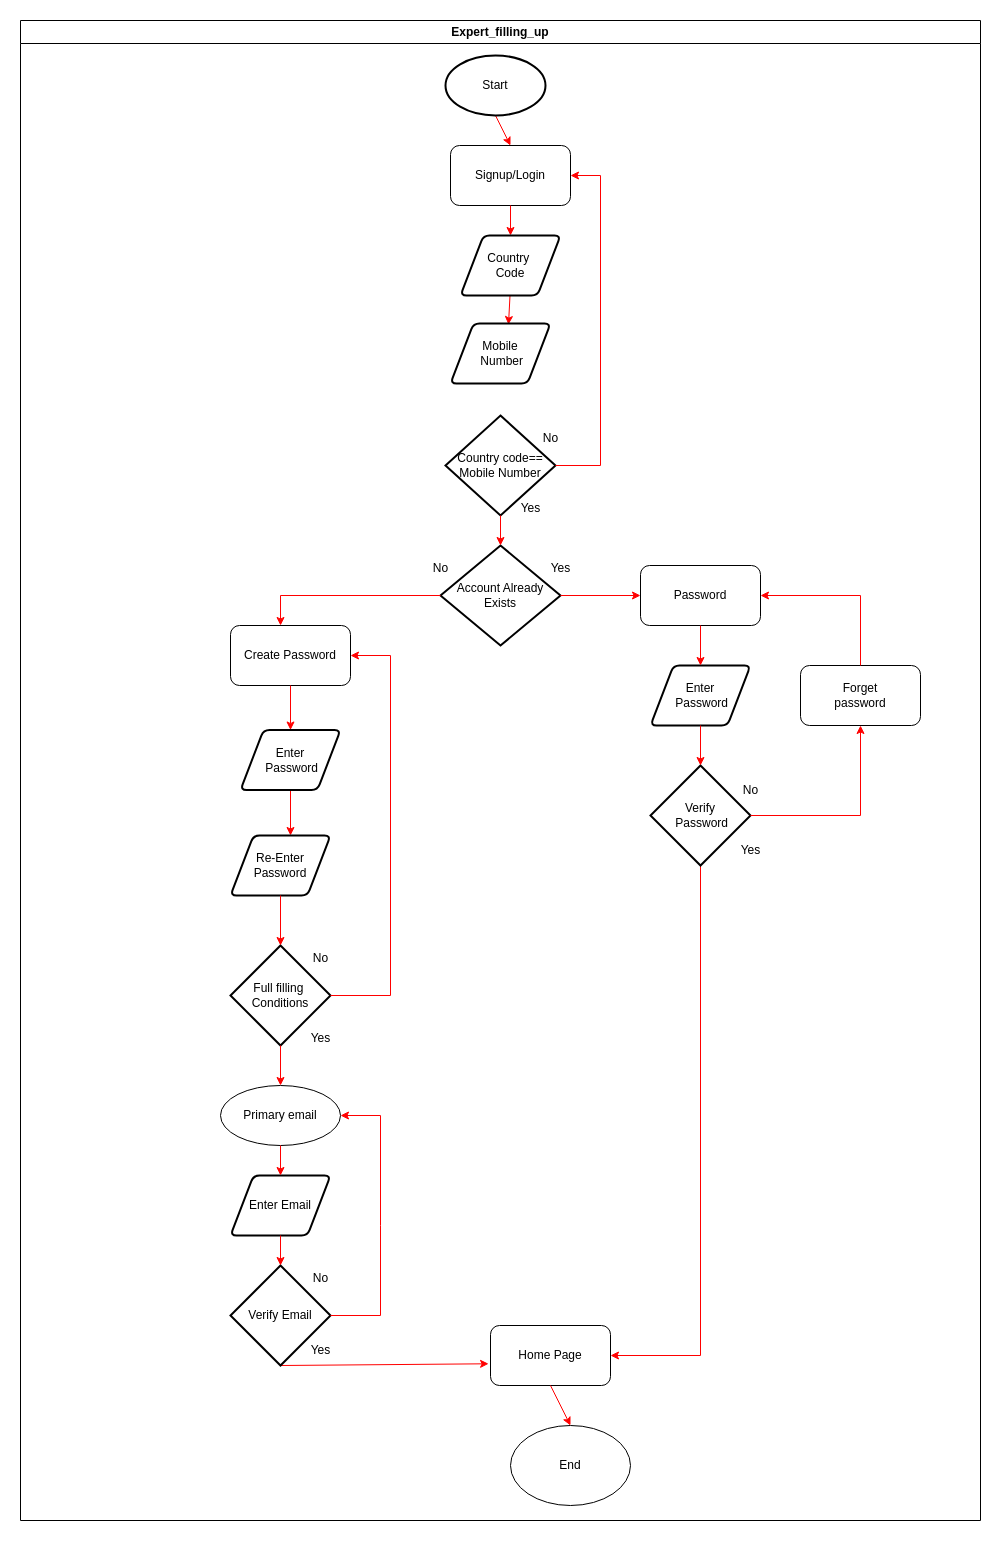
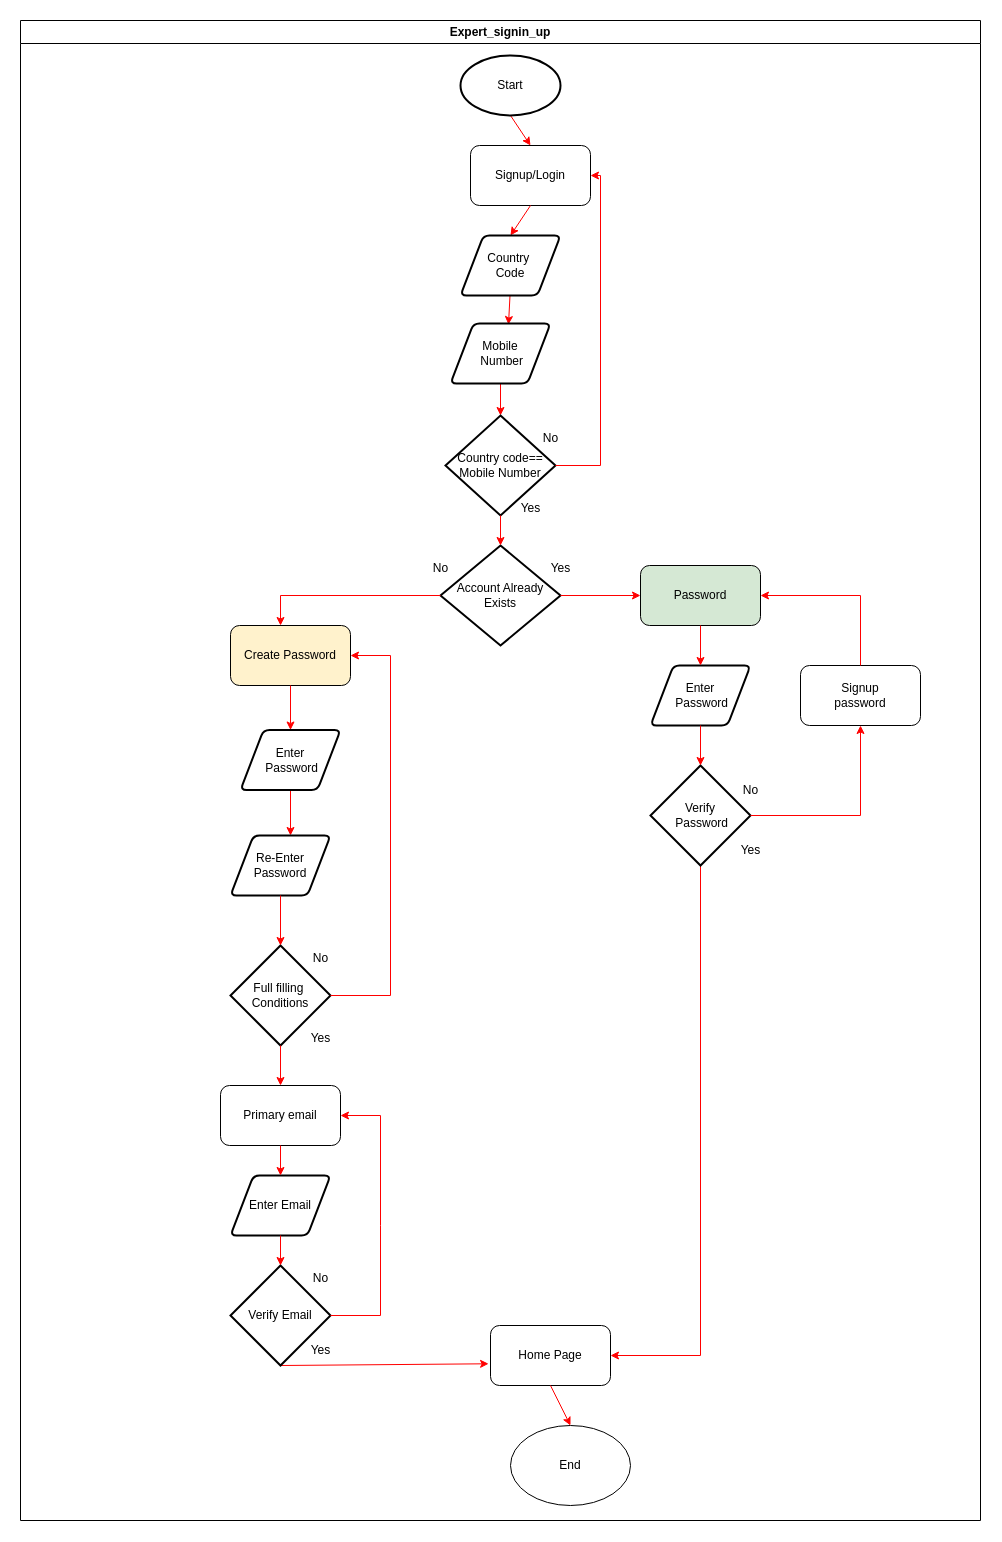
  <mxCell id="0" />
  <mxCell id="1" parent="0" />
  <mxCell id="2" value="" style="endArrow=classic;html=1;rounded=0;strokeColor=#FF0000;entryX=0.5;entryY=0;entryDx=0;entryDy=0;exitX=0.5;exitY=1;exitDx=0;exitDy=0;exitPerimeter=0;" edge="1" source="3" target="4" parent="1"><mxGeometry width="50" height="50" relative="1" as="geometry"><mxPoint x="150" y="315" as="sourcePoint" /><mxPoint x="180" y="335" as="targetPoint" /></mxGeometry></mxCell>
- <mxCell id="3" value="Start" style="strokeWidth=2;html=1;shape=mxgraph.flowchart.start_1;whiteSpace=wrap;" vertex="1" parent="1"><mxGeometry x="445" y="55" width="100" height="60" as="geometry" /></mxCell>
- <mxCell id="4" value="Signup/Login" style="rounded=1;whiteSpace=wrap;html=1;" vertex="1" parent="1"><mxGeometry x="450" y="145" width="120" height="60" as="geometry" /></mxCell>
+ <mxCell id="3" value="Start" style="strokeWidth=2;html=1;shape=mxgraph.flowchart.start_1;whiteSpace=wrap;" vertex="1" parent="1"><mxGeometry x="460" y="55" width="100" height="60" as="geometry" /></mxCell>
+ <mxCell id="4" value="Signup/Login" style="rounded=1;whiteSpace=wrap;html=1;" vertex="1" parent="1"><mxGeometry x="470" y="145" width="120" height="60" as="geometry" /></mxCell>
  <mxCell id="5" value="" style="endArrow=classic;html=1;rounded=0;strokeColor=#FF0000;entryX=1;entryY=0.5;entryDx=0;entryDy=0;exitX=0.5;exitY=1;exitDx=0;exitDy=0;exitPerimeter=0;" edge="1" target="17" parent="1" source="42"><mxGeometry width="50" height="50" relative="1" as="geometry"><mxPoint x="700" y="875" as="sourcePoint" /><mxPoint x="620" y="1365" as="targetPoint" /><Array as="points"><mxPoint x="700" y="1355" /></Array></mxGeometry></mxCell>
  <mxCell id="6" value="" style="endArrow=classic;html=1;rounded=0;strokeColor=#FF0000;exitX=0.5;exitY=1;exitDx=0;exitDy=0;entryX=0.6;entryY=0;entryDx=0;entryDy=0;entryPerimeter=0;" edge="1" source="11" target="10" parent="1"><mxGeometry width="50" height="50" relative="1" as="geometry"><mxPoint x="-100" y="315" as="sourcePoint" /><mxPoint x="280" y="835" as="targetPoint" /></mxGeometry></mxCell>
+ <mxCell id="7" value="" style="endArrow=classic;html=1;rounded=0;strokeColor=#FF0000;exitX=0.5;exitY=1;exitDx=0;exitDy=0;" edge="1" source="12" target="16" parent="1"><mxGeometry width="50" height="50" relative="1" as="geometry"><mxPoint x="129.5" y="255" as="sourcePoint" /><mxPoint x="129.5" y="305" as="targetPoint" /></mxGeometry></mxCell>
  <mxCell id="8" value="" style="endArrow=classic;html=1;rounded=0;strokeColor=#FF0000;entryX=0.58;entryY=0.017;entryDx=0;entryDy=0;exitX=0.5;exitY=1;exitDx=0;exitDy=0;exitPerimeter=0;entryPerimeter=0;" edge="1" target="12" parent="1"><mxGeometry width="50" height="50" relative="1" as="geometry"><mxPoint x="509.5" y="295" as="sourcePoint" /><mxPoint x="509.5" y="345" as="targetPoint" /></mxGeometry></mxCell>
  <mxCell id="9" value="" style="endArrow=classic;html=1;rounded=0;strokeColor=#FF0000;entryX=0.5;entryY=0;entryDx=0;entryDy=0;exitX=0.5;exitY=1;exitDx=0;exitDy=0;" edge="1" source="4" parent="1"><mxGeometry width="50" height="50" relative="1" as="geometry"><mxPoint x="159" y="255" as="sourcePoint" /><mxPoint x="510" y="235" as="targetPoint" /></mxGeometry></mxCell>
  <mxCell id="10" value="Re-Enter&lt;br&gt;Password" style="shape=parallelogram;html=1;strokeWidth=2;perimeter=parallelogramPerimeter;whiteSpace=wrap;rounded=1;arcSize=12;size=0.23;" vertex="1" parent="1"><mxGeometry x="230" y="835" width="100" height="60" as="geometry" /></mxCell>
  <mxCell id="11" value="Enter&lt;br&gt;&amp;nbsp;Password" style="shape=parallelogram;html=1;strokeWidth=2;perimeter=parallelogramPerimeter;whiteSpace=wrap;rounded=1;arcSize=12;size=0.23;" vertex="1" parent="1"><mxGeometry x="240" y="729.5" width="100" height="60" as="geometry" /></mxCell>
  <mxCell id="12" value="Mobile&lt;br&gt;&amp;nbsp;Number" style="shape=parallelogram;html=1;strokeWidth=2;perimeter=parallelogramPerimeter;whiteSpace=wrap;rounded=1;arcSize=12;size=0.23;" vertex="1" parent="1"><mxGeometry x="450" y="323" width="100" height="60" as="geometry" /></mxCell>
  <mxCell id="13" value="Country&amp;nbsp;&lt;br&gt;Code" style="shape=parallelogram;html=1;strokeWidth=2;perimeter=parallelogramPerimeter;whiteSpace=wrap;rounded=1;arcSize=12;size=0.23;" vertex="1" parent="1"><mxGeometry x="460" y="235" width="100" height="60" as="geometry" /></mxCell>
  <mxCell id="14" value="Account Already&lt;br&gt;Exists" style="strokeWidth=2;html=1;shape=mxgraph.flowchart.decision;whiteSpace=wrap;" vertex="1" parent="1"><mxGeometry x="440" y="545" width="120" height="100" as="geometry" /></mxCell>
  <mxCell id="15" value="Full filling&amp;nbsp;&lt;br&gt;Conditions" style="strokeWidth=2;html=1;shape=mxgraph.flowchart.decision;whiteSpace=wrap;" vertex="1" parent="1"><mxGeometry x="230" y="945" width="100" height="100" as="geometry" /></mxCell>
  <mxCell id="16" value="Country code==&lt;br&gt;Mobile Number" style="strokeWidth=2;html=1;shape=mxgraph.flowchart.decision;whiteSpace=wrap;" vertex="1" parent="1"><mxGeometry x="445" y="415" width="110" height="100" as="geometry" /></mxCell>
  <mxCell id="17" value="Home Page" style="rounded=1;whiteSpace=wrap;html=1;" vertex="1" parent="1"><mxGeometry x="490" y="1325" width="120" height="60" as="geometry" /></mxCell>
- <mxCell id="18" value="Forget&lt;br&gt;password" style="rounded=1;whiteSpace=wrap;html=1;" vertex="1" parent="1"><mxGeometry x="800" y="665" width="120" height="60" as="geometry" /></mxCell>
- <mxCell id="19" value="Password" style="rounded=1;whiteSpace=wrap;html=1;" vertex="1" parent="1"><mxGeometry x="640" y="565" width="120" height="60" as="geometry" /></mxCell>
- <mxCell id="20" value="Primary&amp;nbsp;email" style="ellipse;whiteSpace=wrap;html=1;" vertex="1" parent="1"><mxGeometry x="220" y="1085" width="120" height="60" as="geometry" /></mxCell>
- <mxCell id="21" value="Create Password" style="rounded=1;whiteSpace=wrap;html=1;" vertex="1" parent="1"><mxGeometry x="230" y="625" width="120" height="60" as="geometry" /></mxCell>
+ <mxCell id="18" value="Signup&lt;br&gt;password" style="rounded=1;whiteSpace=wrap;html=1;" vertex="1" parent="1"><mxGeometry x="800" y="665" width="120" height="60" as="geometry" /></mxCell>
+ <mxCell id="19" value="Password" style="rounded=1;whiteSpace=wrap;html=1;fillColor=#d5e8d4;" vertex="1" parent="1"><mxGeometry x="640" y="565" width="120" height="60" as="geometry" /></mxCell>
+ <mxCell id="20" value="Primary&amp;nbsp;email" style="rounded=1;whiteSpace=wrap;html=1;" vertex="1" parent="1"><mxGeometry x="220" y="1085" width="120" height="60" as="geometry" /></mxCell>
+ <mxCell id="21" value="Create Password" style="rounded=1;whiteSpace=wrap;html=1;fillColor=#fff2cc;" vertex="1" parent="1"><mxGeometry x="230" y="625" width="120" height="60" as="geometry" /></mxCell>
  <mxCell id="22" value="" style="endArrow=classic;html=1;rounded=0;strokeColor=#FF0000;exitX=0.5;exitY=1;exitDx=0;exitDy=0;exitPerimeter=0;entryX=-0.016;entryY=0.638;entryDx=0;entryDy=0;entryPerimeter=0;" edge="1" source="41" target="17" parent="1"><mxGeometry width="50" height="50" relative="1" as="geometry"><mxPoint x="278.89" y="1485" as="sourcePoint" /><mxPoint x="480" y="1365" as="targetPoint" /></mxGeometry></mxCell>
  <mxCell id="23" value="" style="endArrow=classic;html=1;rounded=0;strokeColor=#FF0000;entryX=0.5;entryY=0;entryDx=0;entryDy=0;exitX=0.5;exitY=1;exitDx=0;exitDy=0;" edge="1" source="21" target="11" parent="1"><mxGeometry width="50" height="50" relative="1" as="geometry"><mxPoint x="-91" y="325" as="sourcePoint" /><mxPoint x="-91" y="375" as="targetPoint" /></mxGeometry></mxCell>
  <mxCell id="24" value="" style="endArrow=classic;html=1;rounded=0;strokeColor=#FF0000;exitX=0.5;exitY=1;exitDx=0;exitDy=0;exitPerimeter=0;entryX=0.5;entryY=0;entryDx=0;entryDy=0;entryPerimeter=0;" edge="1" source="16" target="14" parent="1"><mxGeometry width="50" height="50" relative="1" as="geometry"><mxPoint x="129.5" y="275" as="sourcePoint" /><mxPoint x="500" y="555" as="targetPoint" /></mxGeometry></mxCell>
  <mxCell id="25" value="" style="endArrow=classic;html=1;rounded=0;strokeColor=#FF0000;entryX=1;entryY=0.5;entryDx=0;entryDy=0;exitX=1;exitY=0.5;exitDx=0;exitDy=0;exitPerimeter=0;" edge="1" source="16" target="4" parent="1"><mxGeometry width="50" height="50" relative="1" as="geometry"><mxPoint x="630" y="475" as="sourcePoint" /><mxPoint x="630" y="525" as="targetPoint" /><Array as="points"><mxPoint x="600" y="465" /><mxPoint x="600" y="175" /></Array></mxGeometry></mxCell>
  <mxCell id="26" value="No" style="text;html=1;align=center;verticalAlign=middle;resizable=0;points=[];autosize=1;strokeColor=none;fillColor=none;" vertex="1" parent="1"><mxGeometry x="530" y="423" width="40" height="30" as="geometry" /></mxCell>
  <mxCell id="27" value="Yes" style="text;html=1;align=center;verticalAlign=middle;resizable=0;points=[];autosize=1;strokeColor=none;fillColor=none;" vertex="1" parent="1"><mxGeometry x="510" y="493" width="40" height="30" as="geometry" /></mxCell>
  <mxCell id="28" value="" style="endArrow=classic;html=1;rounded=0;strokeColor=#FF0000;exitX=1;exitY=0.5;exitDx=0;exitDy=0;exitPerimeter=0;" edge="1" source="14" parent="1"><mxGeometry width="50" height="50" relative="1" as="geometry"><mxPoint x="650" y="585" as="sourcePoint" /><mxPoint x="640" y="595" as="targetPoint" /></mxGeometry></mxCell>
  <mxCell id="29" value="" style="endArrow=classic;html=1;rounded=0;strokeColor=#FF0000;exitX=1;exitY=0.5;exitDx=0;exitDy=0;exitPerimeter=0;entryX=1;entryY=0.5;entryDx=0;entryDy=0;" edge="1" source="15" target="21" parent="1"><mxGeometry width="50" height="50" relative="1" as="geometry"><mxPoint x="490" y="915" as="sourcePoint" /><mxPoint x="540" y="845" as="targetPoint" /><Array as="points"><mxPoint x="390" y="995" /><mxPoint x="390" y="655" /></Array></mxGeometry></mxCell>
  <mxCell id="30" value="" style="endArrow=classic;html=1;rounded=0;strokeColor=#FF0000;entryX=0.5;entryY=0;entryDx=0;entryDy=0;exitX=0.5;exitY=1;exitDx=0;exitDy=0;entryPerimeter=0;" edge="1" source="10" target="15" parent="1"><mxGeometry width="50" height="50" relative="1" as="geometry"><mxPoint x="-81" y="345" as="sourcePoint" /><mxPoint x="-81" y="395" as="targetPoint" /></mxGeometry></mxCell>
  <mxCell id="31" value="Enter&lt;br&gt;&amp;nbsp;Password" style="shape=parallelogram;html=1;strokeWidth=2;perimeter=parallelogramPerimeter;whiteSpace=wrap;rounded=1;arcSize=12;size=0.23;" vertex="1" parent="1"><mxGeometry x="650" y="665" width="100" height="60" as="geometry" /></mxCell>
  <mxCell id="32" value="Enter Email" style="shape=parallelogram;html=1;strokeWidth=2;perimeter=parallelogramPerimeter;whiteSpace=wrap;rounded=1;arcSize=12;size=0.23;" vertex="1" parent="1"><mxGeometry x="230" y="1175" width="100" height="60" as="geometry" /></mxCell>
  <mxCell id="33" value="No" style="text;html=1;align=center;verticalAlign=middle;resizable=0;points=[];autosize=1;strokeColor=none;fillColor=none;" vertex="1" parent="1"><mxGeometry x="300" y="943" width="40" height="30" as="geometry" /></mxCell>
  <mxCell id="34" value="Yes" style="text;html=1;align=center;verticalAlign=middle;resizable=0;points=[];autosize=1;strokeColor=none;fillColor=none;" vertex="1" parent="1"><mxGeometry x="300" y="1023" width="40" height="30" as="geometry" /></mxCell>
  <mxCell id="35" value="" style="endArrow=classic;html=1;rounded=0;strokeColor=#FF0000;exitX=0;exitY=0.5;exitDx=0;exitDy=0;exitPerimeter=0;entryX=0.417;entryY=0;entryDx=0;entryDy=0;entryPerimeter=0;" edge="1" source="14" target="21" parent="1"><mxGeometry width="50" height="50" relative="1" as="geometry"><mxPoint x="150" y="615" as="sourcePoint" /><mxPoint x="320" y="595" as="targetPoint" /><Array as="points"><mxPoint x="280" y="595" /></Array></mxGeometry></mxCell>
  <mxCell id="36" value="" style="endArrow=classic;html=1;rounded=0;strokeColor=#FF0000;exitX=0.5;exitY=1;exitDx=0;exitDy=0;exitPerimeter=0;entryX=0.5;entryY=0;entryDx=0;entryDy=0;" edge="1" source="15" target="20" parent="1"><mxGeometry width="50" height="50" relative="1" as="geometry"><mxPoint x="10" y="1013" as="sourcePoint" /><mxPoint x="280" y="1095" as="targetPoint" /></mxGeometry></mxCell>
  <mxCell id="37" value="Yes" style="text;html=1;align=center;verticalAlign=middle;resizable=0;points=[];autosize=1;strokeColor=none;fillColor=none;" vertex="1" parent="1"><mxGeometry x="540" y="553" width="40" height="30" as="geometry" /></mxCell>
  <mxCell id="38" value="No" style="text;html=1;align=center;verticalAlign=middle;resizable=0;points=[];autosize=1;strokeColor=none;fillColor=none;" vertex="1" parent="1"><mxGeometry x="420" y="553" width="40" height="30" as="geometry" /></mxCell>
  <mxCell id="39" value="" style="endArrow=classic;html=1;rounded=0;strokeColor=#FF0000;exitX=0.5;exitY=0;exitDx=0;exitDy=0;entryX=1;entryY=0.5;entryDx=0;entryDy=0;" edge="1" source="18" target="19" parent="1"><mxGeometry width="50" height="50" relative="1" as="geometry"><mxPoint x="770" y="355" as="sourcePoint" /><mxPoint x="770" y="405" as="targetPoint" /><Array as="points"><mxPoint x="860" y="595" /></Array></mxGeometry></mxCell>
  <mxCell id="40" value="" style="endArrow=classic;html=1;rounded=0;strokeColor=#FF0000;exitX=0.5;exitY=1;exitDx=0;exitDy=0;entryX=0.5;entryY=0;entryDx=0;entryDy=0;" edge="1" source="19" target="31" parent="1"><mxGeometry width="50" height="50" relative="1" as="geometry"><mxPoint x="650" y="835" as="sourcePoint" /><mxPoint x="700" y="685" as="targetPoint" /></mxGeometry></mxCell>
  <mxCell id="41" value="Verify Email" style="strokeWidth=2;html=1;shape=mxgraph.flowchart.decision;whiteSpace=wrap;" vertex="1" parent="1"><mxGeometry x="230" y="1265" width="100" height="100" as="geometry" /></mxCell>
  <mxCell id="42" value="Verify&lt;br&gt;&amp;nbsp;Password" style="strokeWidth=2;html=1;shape=mxgraph.flowchart.decision;whiteSpace=wrap;" vertex="1" parent="1"><mxGeometry x="650" y="765" width="100" height="100" as="geometry" /></mxCell>
  <mxCell id="43" value="" style="endArrow=classic;html=1;rounded=0;strokeColor=#FF0000;entryX=0.5;entryY=1;entryDx=0;entryDy=0;exitX=1;exitY=0.5;exitDx=0;exitDy=0;exitPerimeter=0;" edge="1" source="42" target="18" parent="1"><mxGeometry width="50" height="50" relative="1" as="geometry"><mxPoint x="850" y="765" as="sourcePoint" /><mxPoint x="850" y="815" as="targetPoint" /><Array as="points"><mxPoint x="860" y="815" /><mxPoint x="860" y="730" /></Array></mxGeometry></mxCell>
  <mxCell id="44" value="No" style="text;html=1;align=center;verticalAlign=middle;resizable=0;points=[];autosize=1;strokeColor=none;fillColor=none;" vertex="1" parent="1"><mxGeometry x="730" y="775" width="40" height="30" as="geometry" /></mxCell>
  <mxCell id="45" value="Yes" style="text;html=1;align=center;verticalAlign=middle;resizable=0;points=[];autosize=1;strokeColor=none;fillColor=none;" vertex="1" parent="1"><mxGeometry x="730" y="835" width="40" height="30" as="geometry" /></mxCell>
  <mxCell id="46" value="" style="endArrow=classic;html=1;rounded=0;strokeColor=#FF0000;entryX=0.5;entryY=0;entryDx=0;entryDy=0;exitX=0.5;exitY=1;exitDx=0;exitDy=0;entryPerimeter=0;" edge="1" source="31" target="42" parent="1"><mxGeometry width="50" height="50" relative="1" as="geometry"><mxPoint x="528.89" y="943" as="sourcePoint" /><mxPoint x="528.89" y="993" as="targetPoint" /></mxGeometry></mxCell>
  <mxCell id="47" value="" style="endArrow=classic;html=1;rounded=0;strokeColor=#FF0000;entryX=0.5;entryY=0;entryDx=0;entryDy=0;exitX=0.5;exitY=1;exitDx=0;exitDy=0;" edge="1" source="20" target="32" parent="1"><mxGeometry width="50" height="50" relative="1" as="geometry"><mxPoint x="20" y="1185" as="sourcePoint" /><mxPoint x="20" y="1235" as="targetPoint" /></mxGeometry></mxCell>
  <mxCell id="48" value="" style="endArrow=classic;html=1;rounded=0;strokeColor=#FF0000;entryX=1;entryY=0.5;entryDx=0;entryDy=0;exitX=1;exitY=0.5;exitDx=0;exitDy=0;exitPerimeter=0;" edge="1" source="41" target="20" parent="1"><mxGeometry width="50" height="50" relative="1" as="geometry"><mxPoint x="498.89" y="1345" as="sourcePoint" /><mxPoint x="498.89" y="1395" as="targetPoint" /><Array as="points"><mxPoint x="380" y="1315" /><mxPoint x="380" y="1225" /><mxPoint x="380" y="1115" /></Array></mxGeometry></mxCell>
  <mxCell id="49" value="" style="endArrow=classic;html=1;rounded=0;strokeColor=#FF0000;exitX=0.5;exitY=1;exitDx=0;exitDy=0;entryX=0.5;entryY=0;entryDx=0;entryDy=0;entryPerimeter=0;" edge="1" source="32" target="41" parent="1"><mxGeometry width="50" height="50" relative="1" as="geometry"><mxPoint x="410" y="1285" as="sourcePoint" /><mxPoint x="280" y="1295" as="targetPoint" /></mxGeometry></mxCell>
  <mxCell id="50" value="No" style="text;html=1;align=center;verticalAlign=middle;resizable=0;points=[];autosize=1;strokeColor=none;fillColor=none;" vertex="1" parent="1"><mxGeometry x="300" y="1263" width="40" height="30" as="geometry" /></mxCell>
  <mxCell id="51" value="Yes" style="text;html=1;align=center;verticalAlign=middle;resizable=0;points=[];autosize=1;strokeColor=none;fillColor=none;" vertex="1" parent="1"><mxGeometry x="300" y="1335" width="40" height="30" as="geometry" /></mxCell>
  <mxCell id="52" value="End" style="ellipse;whiteSpace=wrap;html=1;" vertex="1" parent="1"><mxGeometry x="510" y="1425" width="120" height="80" as="geometry" /></mxCell>
  <mxCell id="53" value="" style="endArrow=classic;html=1;rounded=0;strokeColor=#FF0000;exitX=0.5;exitY=1;exitDx=0;exitDy=0;entryX=0.5;entryY=0;entryDx=0;entryDy=0;" edge="1" source="17" target="52" parent="1"><mxGeometry width="50" height="50" relative="1" as="geometry"><mxPoint x="230" y="1485.75" as="sourcePoint" /><mxPoint x="438" y="1483.75" as="targetPoint" /></mxGeometry></mxCell>
- <mxCell id="54" value="Expert_filling_up" style="swimlane;whiteSpace=wrap;html=1;" vertex="1" parent="1"><mxGeometry x="20" y="20" width="960" height="1500" as="geometry" /></mxCell>
+ <mxCell id="54" value="Expert_signin_up" style="swimlane;whiteSpace=wrap;html=1;" vertex="1" parent="1"><mxGeometry x="20" y="20" width="960" height="1500" as="geometry" /></mxCell>
